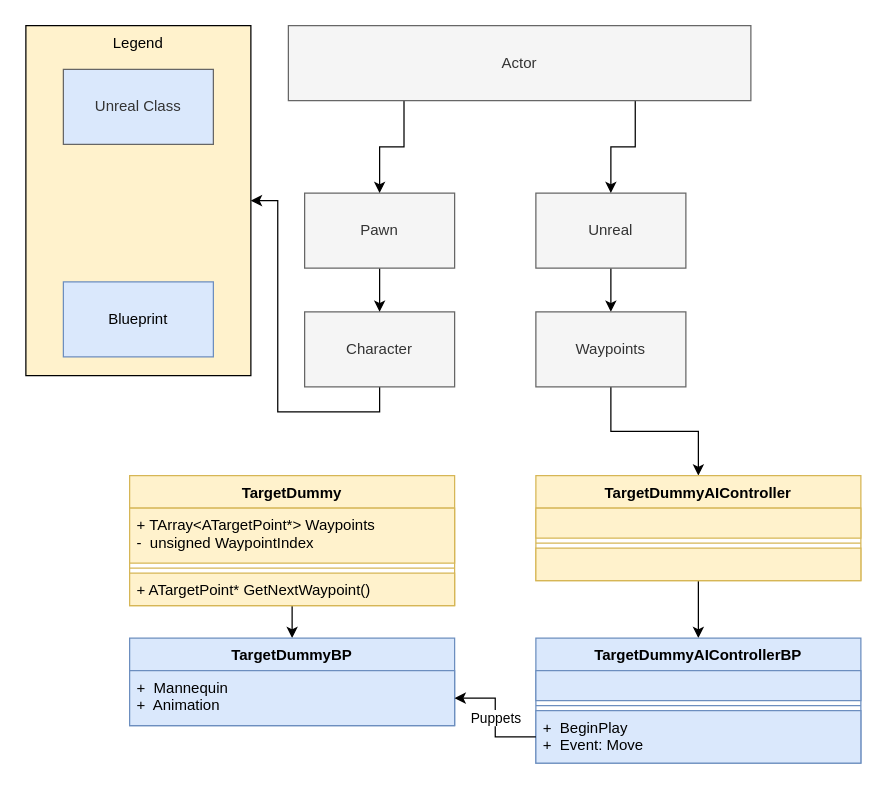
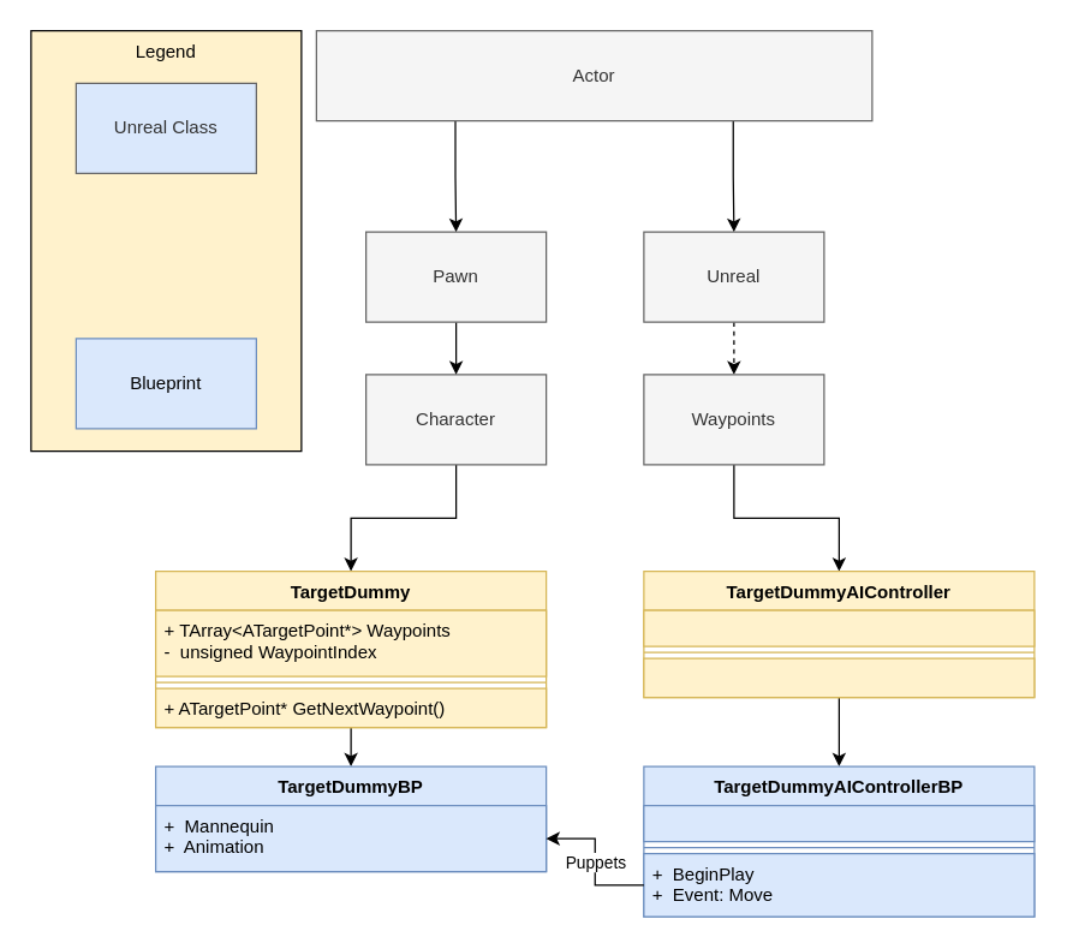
  <mxCell id="0" />
  <mxCell id="1" parent="0" />
- <mxCell id="2" style="edgeStyle=orthogonalEdgeStyle;rounded=0;orthogonalLoop=1;jettySize=auto;html=1;exitX=0.5;exitY=1;exitDx=0;exitDy=0;" edge="1" parent="1" source="3" target="6"><mxGeometry relative="1" as="geometry"><mxPoint x="120" y="350" as="targetPoint" /></mxGeometry></mxCell>
+ <mxCell id="2" style="edgeStyle=orthogonalEdgeStyle;rounded=0;orthogonalLoop=1;jettySize=auto;html=1;exitX=0.5;exitY=1;exitDx=0;exitDy=0;entryX=0.5;entryY=0;entryDx=0;entryDy=0;" edge="1" parent="1" source="3" target="17"><mxGeometry relative="1" as="geometry"><mxPoint x="120" y="350" as="targetPoint" /></mxGeometry></mxCell>
  <mxCell id="3" value="Character" style="rounded=0;whiteSpace=wrap;html=1;fillColor=#f5f5f5;strokeColor=#666666;fontColor=#333333;" vertex="1" parent="1"><mxGeometry x="243" y="249" width="120" height="60" as="geometry" /></mxCell>
- <mxCell id="4" style="edgeStyle=orthogonalEdgeStyle;rounded=0;orthogonalLoop=1;jettySize=auto;html=1;exitX=0.5;exitY=1;exitDx=0;exitDy=0;entryX=0.5;entryY=0;entryDx=0;entryDy=0;" edge="1" parent="1" source="5" target="15"><mxGeometry relative="1" as="geometry" /></mxCell>
+ <mxCell id="4" style="edgeStyle=orthogonalEdgeStyle;rounded=0;orthogonalLoop=1;jettySize=auto;html=1;exitX=0.5;exitY=1;exitDx=0;exitDy=0;entryX=0.5;entryY=0;entryDx=0;entryDy=0;dashed=1;" edge="1" parent="1" source="5" target="15"><mxGeometry relative="1" as="geometry" /></mxCell>
  <mxCell id="5" value="Unreal" style="rounded=0;whiteSpace=wrap;html=1;fillColor=#f5f5f5;strokeColor=#666666;fontColor=#333333;" vertex="1" parent="1"><mxGeometry x="428" y="154" width="120" height="60" as="geometry" /></mxCell>
  <mxCell id="6" value="Legend" style="rounded=0;whiteSpace=wrap;html=1;verticalAlign=top;fillColor=#fff2cc;" vertex="1" parent="1"><mxGeometry x="20" y="20" width="180" height="280" as="geometry" /></mxCell>
  <mxCell id="7" value="Unreal Class" style="rounded=0;whiteSpace=wrap;html=1;fillColor=#dae8fc;strokeColor=#666666;fontColor=#333333;" vertex="1" parent="1"><mxGeometry x="50" y="55" width="120" height="60" as="geometry" /></mxCell>
  <mxCell id="8" value="Blueprint" style="rounded=0;whiteSpace=wrap;html=1;fillColor=#dae8fc;strokeColor=#6c8ebf;" vertex="1" parent="1"><mxGeometry x="50" y="225" width="120" height="60" as="geometry" /></mxCell>
  <mxCell id="9" style="edgeStyle=orthogonalEdgeStyle;rounded=0;orthogonalLoop=1;jettySize=auto;html=1;exitX=0.5;exitY=1;exitDx=0;exitDy=0;entryX=0.5;entryY=0;entryDx=0;entryDy=0;" edge="1" parent="1" source="10" target="3"><mxGeometry relative="1" as="geometry" /></mxCell>
  <mxCell id="10" value="Pawn" style="rounded=0;whiteSpace=wrap;html=1;fillColor=#f5f5f5;strokeColor=#666666;fontColor=#333333;" vertex="1" parent="1"><mxGeometry x="243" y="154" width="120" height="60" as="geometry" /></mxCell>
  <mxCell id="11" style="edgeStyle=orthogonalEdgeStyle;rounded=0;orthogonalLoop=1;jettySize=auto;html=1;exitX=0.25;exitY=1;exitDx=0;exitDy=0;entryX=0.5;entryY=0;entryDx=0;entryDy=0;" edge="1" parent="1" source="13" target="10"><mxGeometry relative="1" as="geometry" /></mxCell>
  <mxCell id="12" style="edgeStyle=orthogonalEdgeStyle;rounded=0;orthogonalLoop=1;jettySize=auto;html=1;exitX=0.75;exitY=1;exitDx=0;exitDy=0;entryX=0.5;entryY=0;entryDx=0;entryDy=0;" edge="1" parent="1" source="13" target="5"><mxGeometry relative="1" as="geometry" /></mxCell>
- <mxCell id="13" value="Actor" style="rounded=0;whiteSpace=wrap;html=1;fillColor=#f5f5f5;strokeColor=#666666;fontColor=#333333;" vertex="1" parent="1"><mxGeometry x="230" y="20" width="370" height="60" as="geometry" /></mxCell>
+ <mxCell id="13" value="Actor" style="rounded=0;whiteSpace=wrap;html=1;fillColor=#f5f5f5;strokeColor=#666666;fontColor=#333333;" vertex="1" parent="1"><mxGeometry x="210" y="20" width="370" height="60" as="geometry" /></mxCell>
  <mxCell id="14" style="edgeStyle=orthogonalEdgeStyle;rounded=0;orthogonalLoop=1;jettySize=auto;html=1;exitX=0.5;exitY=1;exitDx=0;exitDy=0;entryX=0.5;entryY=0;entryDx=0;entryDy=0;" edge="1" parent="1" source="15" target="24"><mxGeometry relative="1" as="geometry" /></mxCell>
  <mxCell id="15" value="Waypoints" style="rounded=0;whiteSpace=wrap;html=1;fillColor=#f5f5f5;strokeColor=#666666;fontColor=#333333;" vertex="1" parent="1"><mxGeometry x="428" y="249" width="120" height="60" as="geometry" /></mxCell>
  <mxCell id="16" style="edgeStyle=orthogonalEdgeStyle;rounded=0;orthogonalLoop=1;jettySize=auto;html=1;exitX=0.5;exitY=1;exitDx=0;exitDy=0;entryX=0.5;entryY=0;entryDx=0;entryDy=0;" edge="1" parent="1" source="17" target="21"><mxGeometry relative="1" as="geometry" /></mxCell>
  <mxCell id="17" value="TargetDummy" style="swimlane;fontStyle=1;align=center;verticalAlign=top;childLayout=stackLayout;horizontal=1;startSize=26;horizontalStack=0;resizeParent=1;resizeParentMax=0;resizeLast=0;collapsible=1;marginBottom=0;fillColor=#fff2cc;strokeColor=#d6b656;" vertex="1" parent="1"><mxGeometry x="103" y="380" width="260" height="104" as="geometry" /></mxCell>
  <mxCell id="18" value="+ TArray&lt;ATargetPoint*&gt; Waypoints&#10;-  unsigned WaypointIndex" style="text;strokeColor=#d6b656;fillColor=#fff2cc;align=left;verticalAlign=top;spacingLeft=4;spacingRight=4;overflow=hidden;rotatable=0;points=[[0,0.5],[1,0.5]];portConstraint=eastwest;" vertex="1" parent="17"><mxGeometry y="26" width="260" height="44" as="geometry" /></mxCell>
  <mxCell id="19" value="" style="line;strokeWidth=1;fillColor=#fff2cc;align=left;verticalAlign=middle;spacingTop=-1;spacingLeft=3;spacingRight=3;rotatable=0;labelPosition=right;points=[];portConstraint=eastwest;strokeColor=#d6b656;" vertex="1" parent="17"><mxGeometry y="70" width="260" height="8" as="geometry" /></mxCell>
  <mxCell id="20" value="+ ATargetPoint* GetNextWaypoint()" style="text;strokeColor=#d6b656;fillColor=#fff2cc;align=left;verticalAlign=top;spacingLeft=4;spacingRight=4;overflow=hidden;rotatable=0;points=[[0,0.5],[1,0.5]];portConstraint=eastwest;" vertex="1" parent="17"><mxGeometry y="78" width="260" height="26" as="geometry" /></mxCell>
  <mxCell id="21" value="TargetDummyBP" style="swimlane;fontStyle=1;align=center;verticalAlign=top;childLayout=stackLayout;horizontal=1;startSize=26;horizontalStack=0;resizeParent=1;resizeParentMax=0;resizeLast=0;collapsible=1;marginBottom=0;fillColor=#dae8fc;strokeColor=#6c8ebf;" vertex="1" parent="1"><mxGeometry x="103" y="510" width="260" height="70" as="geometry" /></mxCell>
  <mxCell id="22" value="+  Mannequin&#10;+  Animation&#10;" style="text;strokeColor=#6c8ebf;fillColor=#dae8fc;align=left;verticalAlign=top;spacingLeft=4;spacingRight=4;overflow=hidden;rotatable=0;points=[[0,0.5],[1,0.5]];portConstraint=eastwest;" vertex="1" parent="21"><mxGeometry y="26" width="260" height="44" as="geometry" /></mxCell>
  <mxCell id="23" style="edgeStyle=orthogonalEdgeStyle;rounded=0;orthogonalLoop=1;jettySize=auto;html=1;exitX=0.5;exitY=1;exitDx=0;exitDy=0;entryX=0.5;entryY=0;entryDx=0;entryDy=0;" edge="1" parent="1" source="24" target="28"><mxGeometry relative="1" as="geometry"><mxPoint x="558" y="510" as="targetPoint" /></mxGeometry></mxCell>
  <mxCell id="24" value="TargetDummyAIController" style="swimlane;fontStyle=1;align=center;verticalAlign=top;childLayout=stackLayout;horizontal=1;startSize=26;horizontalStack=0;resizeParent=1;resizeParentMax=0;resizeLast=0;collapsible=1;marginBottom=0;fillColor=#fff2cc;strokeColor=#d6b656;" vertex="1" parent="1"><mxGeometry x="428" y="380" width="260" height="84" as="geometry" /></mxCell>
  <mxCell id="25" value="" style="text;strokeColor=#d6b656;fillColor=#fff2cc;align=left;verticalAlign=top;spacingLeft=4;spacingRight=4;overflow=hidden;rotatable=0;points=[[0,0.5],[1,0.5]];portConstraint=eastwest;" vertex="1" parent="24"><mxGeometry y="26" width="260" height="24" as="geometry" /></mxCell>
  <mxCell id="26" value="" style="line;strokeWidth=1;fillColor=#fff2cc;align=left;verticalAlign=middle;spacingTop=-1;spacingLeft=3;spacingRight=3;rotatable=0;labelPosition=right;points=[];portConstraint=eastwest;strokeColor=#d6b656;" vertex="1" parent="24"><mxGeometry y="50" width="260" height="8" as="geometry" /></mxCell>
  <mxCell id="27" value="" style="text;strokeColor=#d6b656;fillColor=#fff2cc;align=left;verticalAlign=top;spacingLeft=4;spacingRight=4;overflow=hidden;rotatable=0;points=[[0,0.5],[1,0.5]];portConstraint=eastwest;" vertex="1" parent="24"><mxGeometry y="58" width="260" height="26" as="geometry" /></mxCell>
  <mxCell id="28" value="TargetDummyAIControllerBP" style="swimlane;fontStyle=1;align=center;verticalAlign=top;childLayout=stackLayout;horizontal=1;startSize=26;horizontalStack=0;resizeParent=1;resizeParentMax=0;resizeLast=0;collapsible=1;marginBottom=0;fillColor=#dae8fc;strokeColor=#6c8ebf;" vertex="1" parent="1"><mxGeometry x="428" y="510" width="260" height="100" as="geometry" /></mxCell>
  <mxCell id="29" value="" style="text;strokeColor=#6c8ebf;fillColor=#dae8fc;align=left;verticalAlign=top;spacingLeft=4;spacingRight=4;overflow=hidden;rotatable=0;points=[[0,0.5],[1,0.5]];portConstraint=eastwest;" vertex="1" parent="28"><mxGeometry y="26" width="260" height="24" as="geometry" /></mxCell>
  <mxCell id="30" value="" style="line;strokeWidth=1;fillColor=#dae8fc;align=left;verticalAlign=middle;spacingTop=-1;spacingLeft=3;spacingRight=3;rotatable=0;labelPosition=right;points=[];portConstraint=eastwest;strokeColor=#6c8ebf;" vertex="1" parent="28"><mxGeometry y="50" width="260" height="8" as="geometry" /></mxCell>
  <mxCell id="31" value="+  BeginPlay&#10;+  Event: Move" style="text;strokeColor=#6c8ebf;fillColor=#dae8fc;align=left;verticalAlign=top;spacingLeft=4;spacingRight=4;overflow=hidden;rotatable=0;points=[[0,0.5],[1,0.5]];portConstraint=eastwest;" vertex="1" parent="28"><mxGeometry y="58" width="260" height="42" as="geometry" /></mxCell>
  <mxCell id="32" value="Puppets" style="edgeStyle=orthogonalEdgeStyle;rounded=0;orthogonalLoop=1;jettySize=auto;html=1;exitX=0;exitY=0.5;exitDx=0;exitDy=0;entryX=1;entryY=0.5;entryDx=0;entryDy=0;" edge="1" parent="1" source="31" target="22"><mxGeometry relative="1" as="geometry" /></mxCell>
